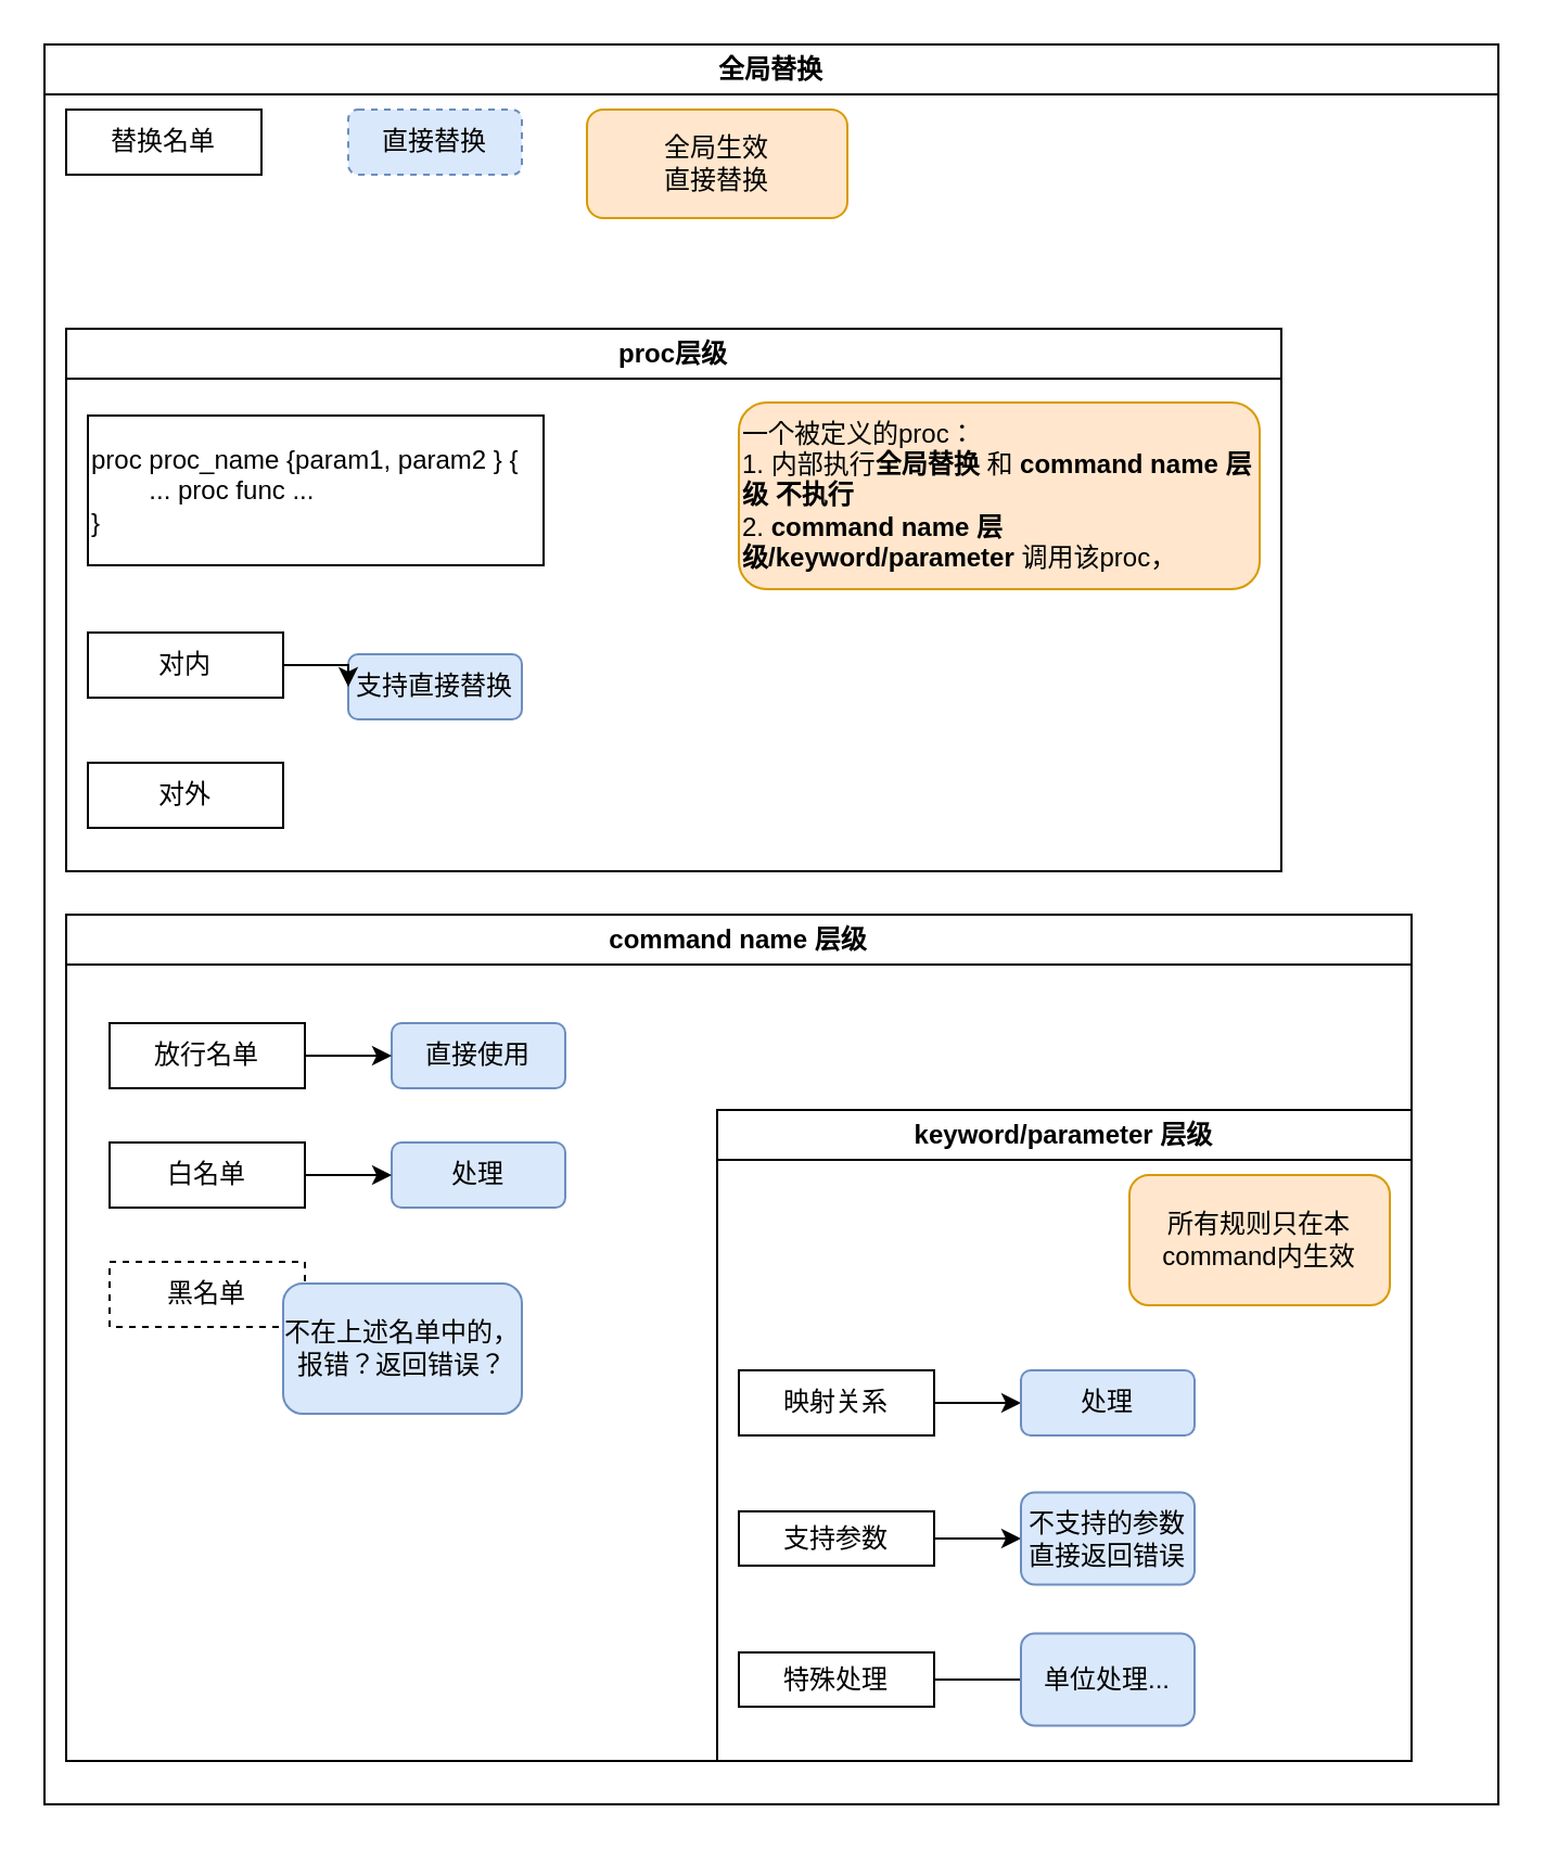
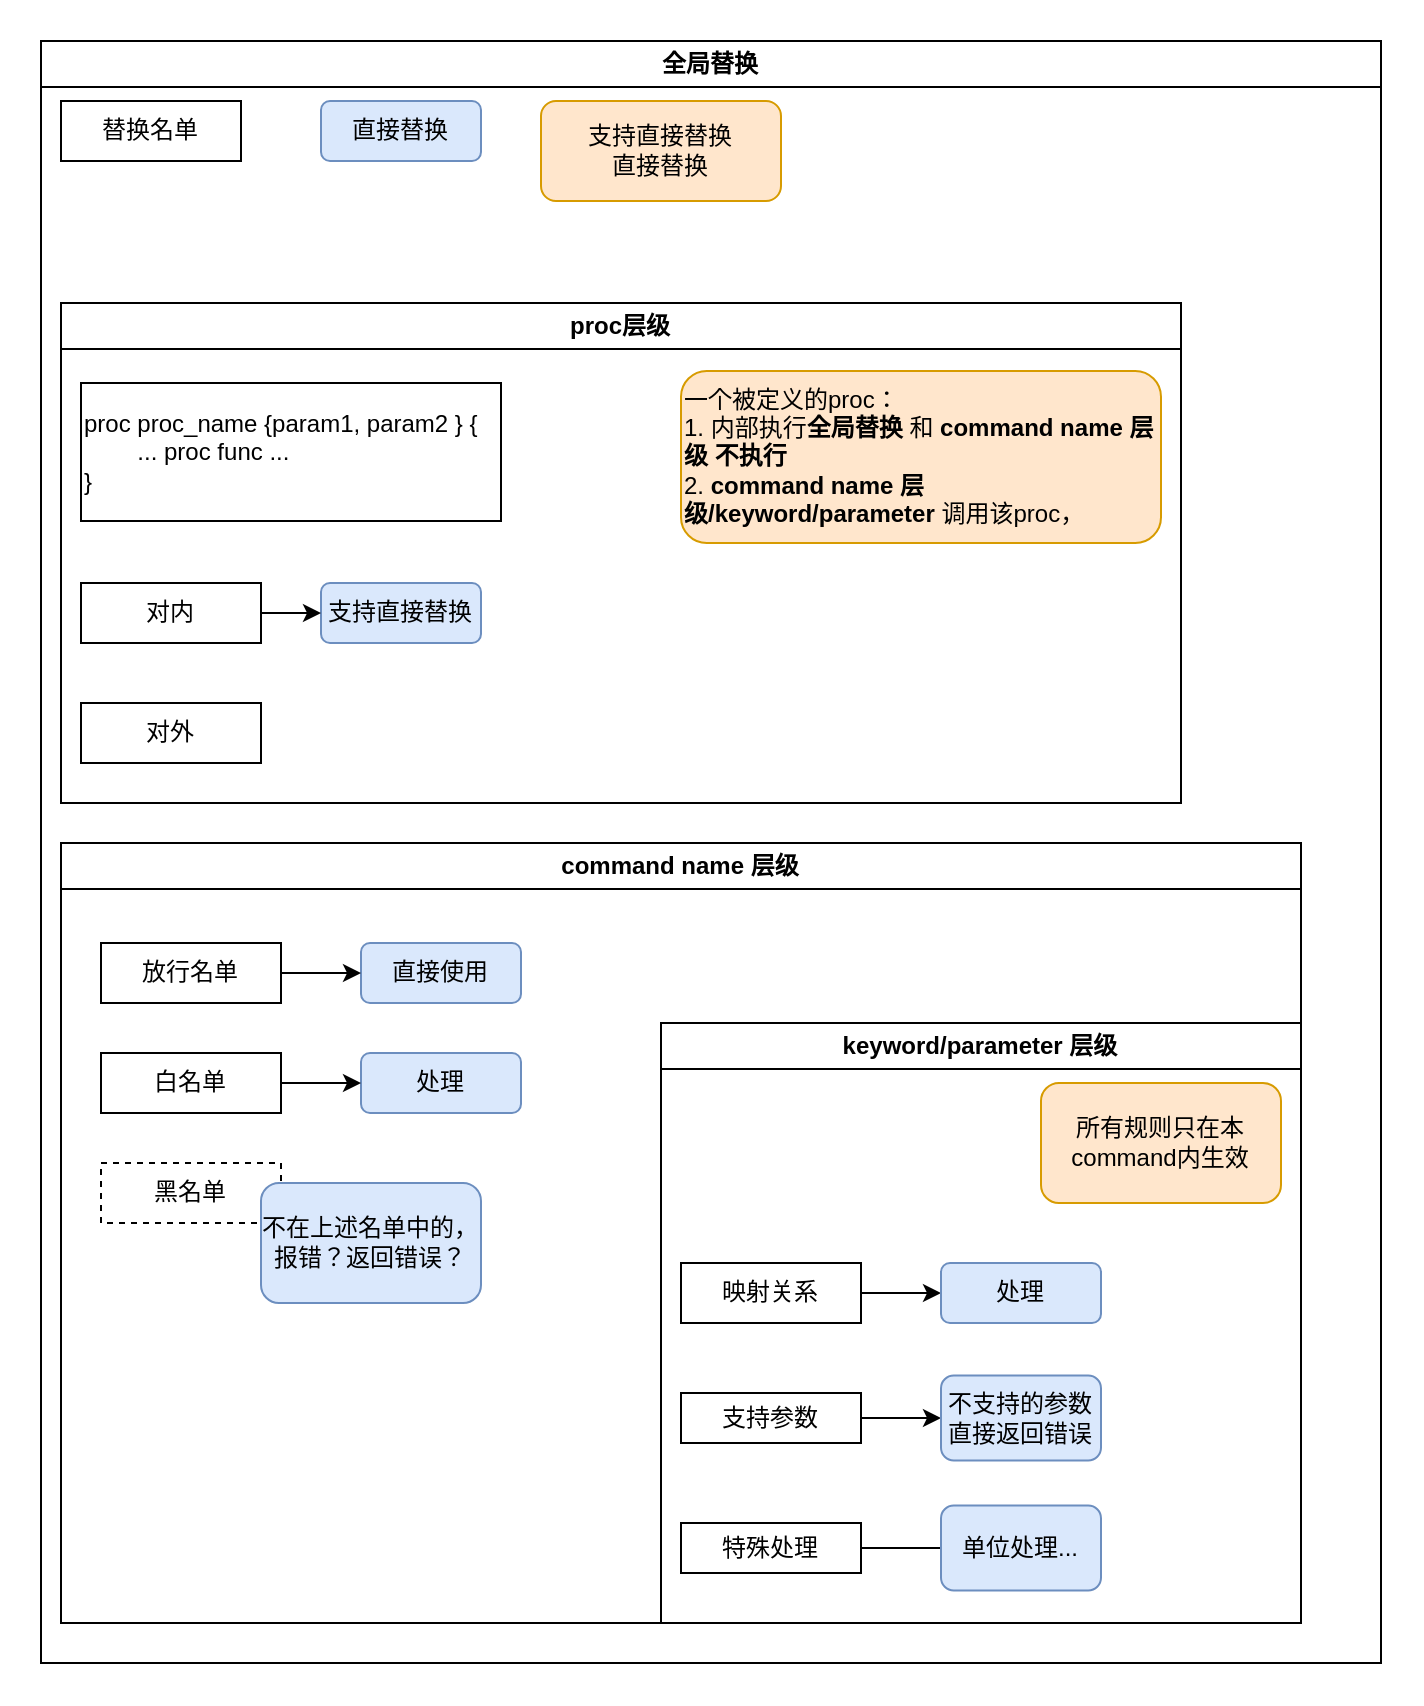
  <mxCell id="0" />
  <mxCell id="1" parent="0" />
  <mxCell id="2" value="command name 层级" style="swimlane;whiteSpace=wrap;html=1;" parent="1" vertex="1"><mxGeometry x="30" y="421" width="620" height="390" as="geometry"><mxRectangle x="240" y="80" width="150" height="30" as="alternateBounds" /></mxGeometry></mxCell>
  <mxCell id="3" value="放行名单" style="rounded=0;whiteSpace=wrap;html=1;" parent="2" vertex="1"><mxGeometry x="20" y="50" width="90" height="30" as="geometry" /></mxCell>
  <mxCell id="4" style="edgeStyle=orthogonalEdgeStyle;rounded=0;orthogonalLoop=1;jettySize=auto;html=1;entryX=0;entryY=0.5;entryDx=0;entryDy=0;" parent="2" edge="1"><mxGeometry relative="1" as="geometry"><mxPoint x="180.0" y="160" as="targetPoint" /></mxGeometry></mxCell>
  <mxCell id="5" value="直接使用" style="rounded=1;whiteSpace=wrap;html=1;fillColor=#dae8fc;strokeColor=#6c8ebf;" parent="2" vertex="1"><mxGeometry x="150" y="50" width="80" height="30" as="geometry" /></mxCell>
  <mxCell id="6" style="edgeStyle=orthogonalEdgeStyle;rounded=0;orthogonalLoop=1;jettySize=auto;html=1;" parent="2" source="3" target="5" edge="1"><mxGeometry relative="1" as="geometry"><mxPoint x="200" y="80" as="targetPoint" /></mxGeometry></mxCell>
  <mxCell id="7" value="keyword/parameter 层级" style="swimlane;whiteSpace=wrap;html=1;" parent="2" vertex="1"><mxGeometry x="300" y="90" width="320" height="300" as="geometry" /></mxCell>
  <mxCell id="8" style="edgeStyle=orthogonalEdgeStyle;rounded=0;orthogonalLoop=1;jettySize=auto;html=1;exitX=1;exitY=0.5;exitDx=0;exitDy=0;" parent="7" source="9" target="10" edge="1"><mxGeometry relative="1" as="geometry" /></mxCell>
  <mxCell id="9" value="映射关系" style="rounded=0;whiteSpace=wrap;html=1;" parent="7" vertex="1"><mxGeometry x="10" y="120" width="90" height="30" as="geometry" /></mxCell>
  <mxCell id="10" value="处理" style="rounded=1;whiteSpace=wrap;html=1;fillColor=#dae8fc;strokeColor=#6c8ebf;" parent="7" vertex="1"><mxGeometry x="140" y="120" width="80" height="30" as="geometry" /></mxCell>
  <mxCell id="11" style="edgeStyle=orthogonalEdgeStyle;rounded=0;orthogonalLoop=1;jettySize=auto;html=1;" parent="7" source="12" edge="1"><mxGeometry relative="1" as="geometry"><mxPoint x="140" y="197.5" as="targetPoint" /></mxGeometry></mxCell>
  <mxCell id="12" value="支持参数" style="rounded=0;whiteSpace=wrap;html=1;" parent="7" vertex="1"><mxGeometry x="10" y="185" width="90" height="25" as="geometry" /></mxCell>
  <mxCell id="13" value="不支持的参数直接返回错误" style="rounded=1;whiteSpace=wrap;html=1;fillColor=#dae8fc;strokeColor=#6c8ebf;" parent="7" vertex="1"><mxGeometry x="140" y="176.25" width="80" height="42.5" as="geometry" /></mxCell>
  <mxCell id="14" style="edgeStyle=orthogonalEdgeStyle;rounded=0;orthogonalLoop=1;jettySize=auto;html=1;exitX=1;exitY=0.5;exitDx=0;exitDy=0;entryX=0;entryY=0.5;entryDx=0;entryDy=0;endArrow=none;" parent="7" source="15" target="16" edge="1"><mxGeometry relative="1" as="geometry" /></mxCell>
  <mxCell id="15" value="特殊处理" style="rounded=0;whiteSpace=wrap;html=1;" parent="7" vertex="1"><mxGeometry x="10" y="250" width="90" height="25" as="geometry" /></mxCell>
  <mxCell id="16" value="单位处理..." style="rounded=1;whiteSpace=wrap;html=1;fillColor=#dae8fc;strokeColor=#6c8ebf;" parent="7" vertex="1"><mxGeometry x="140" y="241.25" width="80" height="42.5" as="geometry" /></mxCell>
  <mxCell id="17" value="所有规则只在本command内生效" style="rounded=1;whiteSpace=wrap;html=1;fillColor=#ffe6cc;strokeColor=#d79b00;" parent="7" vertex="1"><mxGeometry x="190" y="30" width="120" height="60" as="geometry" /></mxCell>
  <mxCell id="18" value="白名单" style="rounded=0;whiteSpace=wrap;html=1;" parent="2" vertex="1"><mxGeometry x="20" y="105" width="90" height="30" as="geometry" /></mxCell>
  <mxCell id="19" value="处理" style="rounded=1;whiteSpace=wrap;html=1;fillColor=#dae8fc;strokeColor=#6c8ebf;" parent="2" vertex="1"><mxGeometry x="150" y="105" width="80" height="30" as="geometry" /></mxCell>
  <mxCell id="20" value="黑名单" style="rounded=0;whiteSpace=wrap;html=1;dashed=1;" parent="2" vertex="1"><mxGeometry x="20" y="160" width="90" height="30" as="geometry" /></mxCell>
  <mxCell id="21" style="edgeStyle=orthogonalEdgeStyle;rounded=0;orthogonalLoop=1;jettySize=auto;html=1;" parent="2" source="18" target="19" edge="1"><mxGeometry relative="1" as="geometry"><mxPoint x="200" y="135" as="targetPoint" /></mxGeometry></mxCell>
  <mxCell id="22" value="不在上述名单中的，报错？返回错误？" style="rounded=1;whiteSpace=wrap;html=1;fillColor=#dae8fc;strokeColor=#6c8ebf;" parent="2" vertex="1"><mxGeometry x="100" y="170" width="110" height="60" as="geometry" /></mxCell>
  <mxCell id="23" value="proc层级" style="swimlane;whiteSpace=wrap;html=1;" parent="1" vertex="1"><mxGeometry x="30" y="151" width="560" height="250" as="geometry" /></mxCell>
  <mxCell id="24" value="一个被定义的proc：&lt;div&gt;1. 内部执行&lt;b&gt;全局替换 &lt;/b&gt;和&lt;b&gt;&amp;nbsp;&lt;/b&gt;&lt;span style=&quot;font-weight: 700; text-align: center;&quot;&gt;command name 层级&lt;/span&gt;&lt;b&gt;&amp;nbsp;不执行&amp;nbsp;&lt;/b&gt;&lt;/div&gt;&lt;div&gt;2.&amp;nbsp;&lt;span style=&quot;background-color: initial; font-weight: 700;&quot;&gt;command name 层级/&lt;/span&gt;&lt;span style=&quot;background-color: initial; font-weight: 700;&quot;&gt;keyword/parameter &lt;/span&gt;&lt;span style=&quot;background-color: initial;&quot;&gt;调用该proc，&lt;/span&gt;&lt;/div&gt;" style="rounded=1;whiteSpace=wrap;html=1;fillColor=#ffe6cc;strokeColor=#d79b00;align=left;" parent="23" vertex="1"><mxGeometry x="310" y="34" width="240" height="86" as="geometry" /></mxCell>
  <mxCell id="25" value="全局替换" style="swimlane;whiteSpace=wrap;html=1;" vertex="1" parent="1"><mxGeometry x="20" y="20" width="670" height="811" as="geometry" /></mxCell>
  <mxCell id="26" value="替换名单" style="rounded=0;whiteSpace=wrap;html=1;" vertex="1" parent="25"><mxGeometry x="10" y="30" width="90" height="30" as="geometry" /></mxCell>
- <mxCell id="27" value="直接替换" style="rounded=1;whiteSpace=wrap;html=1;fillColor=#dae8fc;strokeColor=#6c8ebf;dashed=1;" vertex="1" parent="25"><mxGeometry x="140" y="30" width="80" height="30" as="geometry" /></mxCell>
- <mxCell id="28" value="全局生效&lt;div&gt;直接替换&lt;/div&gt;" style="rounded=1;whiteSpace=wrap;html=1;fillColor=#ffe6cc;strokeColor=#d79b00;" vertex="1" parent="25"><mxGeometry x="250" y="30" width="120" height="50" as="geometry" /></mxCell>
+ <mxCell id="27" value="直接替换" style="rounded=1;whiteSpace=wrap;html=1;fillColor=#dae8fc;strokeColor=#6c8ebf;" vertex="1" parent="25"><mxGeometry x="140" y="30" width="80" height="30" as="geometry" /></mxCell>
+ <mxCell id="28" value="支持直接替换&lt;div&gt;直接替换&lt;/div&gt;" style="rounded=1;whiteSpace=wrap;html=1;fillColor=#ffe6cc;strokeColor=#d79b00;" vertex="1" parent="25"><mxGeometry x="250" y="30" width="120" height="50" as="geometry" /></mxCell>
  <mxCell id="29" value="对内" style="rounded=0;whiteSpace=wrap;html=1;" vertex="1" parent="25"><mxGeometry x="20" y="271" width="90" height="30" as="geometry" /></mxCell>
- <mxCell id="30" value="支持直接替换" style="rounded=1;whiteSpace=wrap;html=1;fillColor=#dae8fc;strokeColor=#6c8ebf;" vertex="1" parent="25"><mxGeometry x="140" y="281" width="80" height="30" as="geometry" /></mxCell>
+ <mxCell id="30" value="支持直接替换" style="rounded=1;whiteSpace=wrap;html=1;fillColor=#dae8fc;strokeColor=#6c8ebf;" vertex="1" parent="25"><mxGeometry x="140" y="271" width="80" height="30" as="geometry" /></mxCell>
  <mxCell id="31" value="对外" style="rounded=0;whiteSpace=wrap;html=1;" vertex="1" parent="25"><mxGeometry x="20" y="331" width="90" height="30" as="geometry" /></mxCell>
  <mxCell id="32" style="edgeStyle=orthogonalEdgeStyle;rounded=0;orthogonalLoop=1;jettySize=auto;html=1;exitX=1;exitY=0.5;exitDx=0;exitDy=0;entryX=0;entryY=0.5;entryDx=0;entryDy=0;" edge="1" parent="25" source="29" target="30"><mxGeometry relative="1" as="geometry" /></mxCell>
  <mxCell id="33" value="proc proc_name {param1, param2 } {&lt;div&gt;&lt;span style=&quot;white-space: pre;&quot;&gt;&#09;&lt;/span&gt;... proc func ...&lt;/div&gt;&lt;div&gt;}&lt;/div&gt;" style="rounded=0;whiteSpace=wrap;html=1;align=left;" vertex="1" parent="25"><mxGeometry x="20" y="171" width="210" height="69" as="geometry" /></mxCell>
